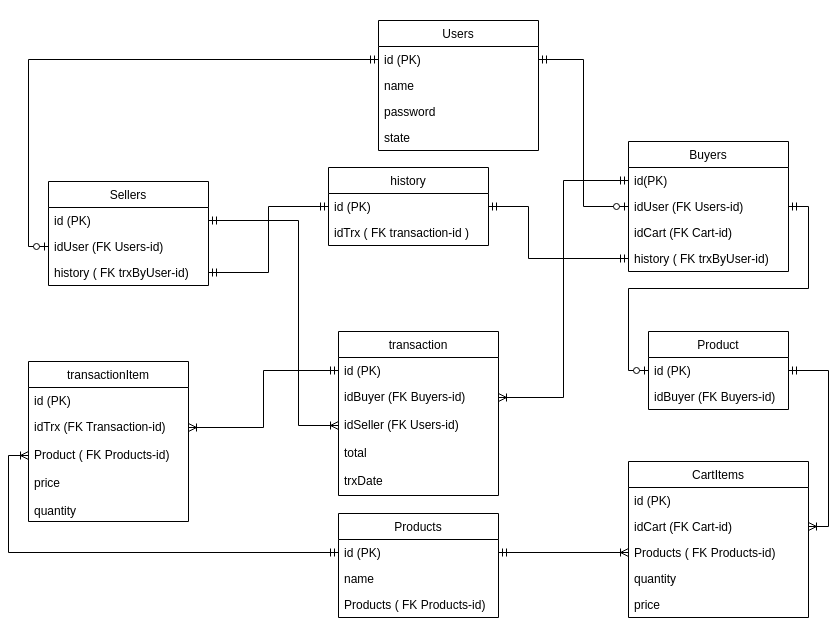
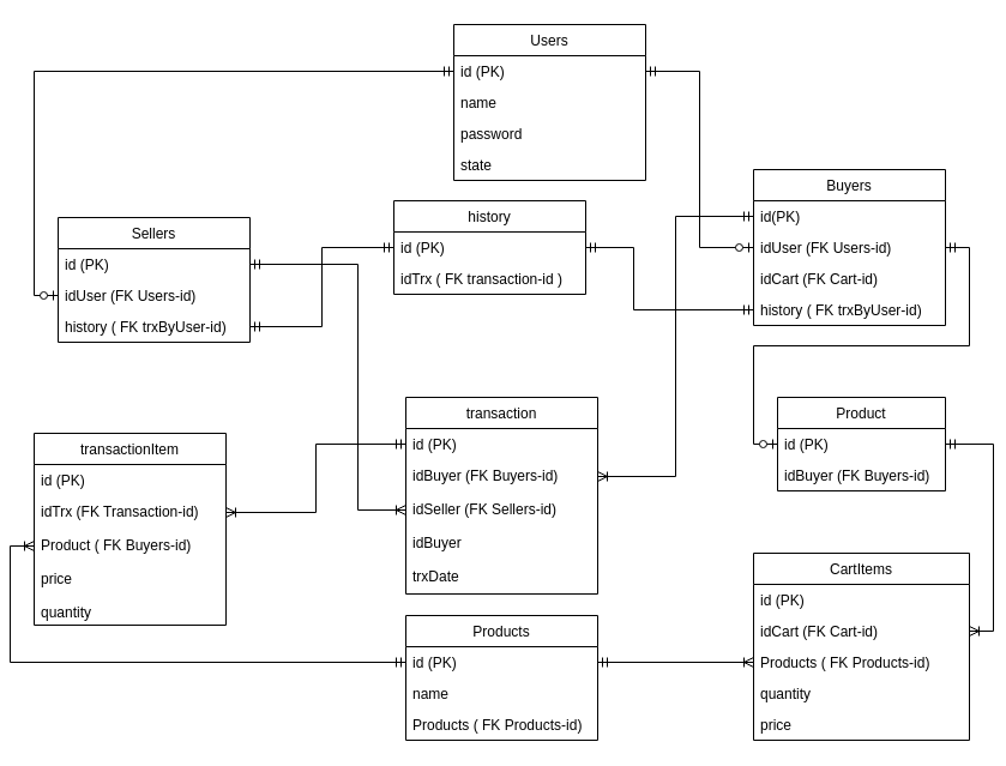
  <mxCell id="0" />
  <mxCell id="1" parent="0" />
  <mxCell id="2" value="Users" style="swimlane;fontStyle=0;childLayout=stackLayout;horizontal=1;startSize=26;fillColor=none;horizontalStack=0;resizeParent=1;resizeParentMax=0;resizeLast=0;collapsible=1;marginBottom=0;" vertex="1" parent="1"><mxGeometry x="370" y="20" width="160" height="130" as="geometry" /></mxCell>
  <mxCell id="3" value="id (PK)" style="text;strokeColor=none;fillColor=none;align=left;verticalAlign=top;spacingLeft=4;spacingRight=4;overflow=hidden;rotatable=0;points=[[0,0.5],[1,0.5]];portConstraint=eastwest;" vertex="1" parent="2"><mxGeometry y="26" width="160" height="26" as="geometry" /></mxCell>
  <mxCell id="4" value="name" style="text;strokeColor=none;fillColor=none;align=left;verticalAlign=top;spacingLeft=4;spacingRight=4;overflow=hidden;rotatable=0;points=[[0,0.5],[1,0.5]];portConstraint=eastwest;" vertex="1" parent="2"><mxGeometry y="52" width="160" height="26" as="geometry" /></mxCell>
  <mxCell id="5" value="password" style="text;strokeColor=none;fillColor=none;align=left;verticalAlign=top;spacingLeft=4;spacingRight=4;overflow=hidden;rotatable=0;points=[[0,0.5],[1,0.5]];portConstraint=eastwest;" vertex="1" parent="2"><mxGeometry y="78" width="160" height="26" as="geometry" /></mxCell>
  <mxCell id="6" value="state" style="text;strokeColor=none;fillColor=none;align=left;verticalAlign=top;spacingLeft=4;spacingRight=4;overflow=hidden;rotatable=0;points=[[0,0.5],[1,0.5]];portConstraint=eastwest;" vertex="1" parent="2"><mxGeometry y="104" width="160" height="26" as="geometry" /></mxCell>
  <mxCell id="7" value="Buyers" style="swimlane;fontStyle=0;childLayout=stackLayout;horizontal=1;startSize=26;fillColor=none;horizontalStack=0;resizeParent=1;resizeParentMax=0;resizeLast=0;collapsible=1;marginBottom=0;" vertex="1" parent="1"><mxGeometry x="620" y="141" width="160" height="130" as="geometry" /></mxCell>
  <mxCell id="8" value="id(PK)" style="text;strokeColor=none;fillColor=none;align=left;verticalAlign=top;spacingLeft=4;spacingRight=4;overflow=hidden;rotatable=0;points=[[0,0.5],[1,0.5]];portConstraint=eastwest;" vertex="1" parent="7"><mxGeometry y="26" width="160" height="26" as="geometry" /></mxCell>
  <mxCell id="9" value="idUser (FK Users-id)" style="text;strokeColor=none;fillColor=none;align=left;verticalAlign=top;spacingLeft=4;spacingRight=4;overflow=hidden;rotatable=0;points=[[0,0.5],[1,0.5]];portConstraint=eastwest;" vertex="1" parent="7"><mxGeometry y="52" width="160" height="26" as="geometry" /></mxCell>
  <mxCell id="10" value="idCart (FK Cart-id)" style="text;strokeColor=none;fillColor=none;align=left;verticalAlign=top;spacingLeft=4;spacingRight=4;overflow=hidden;rotatable=0;points=[[0,0.5],[1,0.5]];portConstraint=eastwest;" vertex="1" parent="7"><mxGeometry y="78" width="160" height="26" as="geometry" /></mxCell>
  <mxCell id="11" value="history ( FK trxByUser-id)" style="text;strokeColor=none;fillColor=none;align=left;verticalAlign=top;spacingLeft=4;spacingRight=4;overflow=hidden;rotatable=0;points=[[0,0.5],[1,0.5]];portConstraint=eastwest;" vertex="1" parent="7"><mxGeometry y="104" width="160" height="26" as="geometry" /></mxCell>
  <mxCell id="12" value="Sellers" style="swimlane;fontStyle=0;childLayout=stackLayout;horizontal=1;startSize=26;fillColor=none;horizontalStack=0;resizeParent=1;resizeParentMax=0;resizeLast=0;collapsible=1;marginBottom=0;" vertex="1" parent="1"><mxGeometry x="40" y="181" width="160" height="104" as="geometry" /></mxCell>
  <mxCell id="13" value="id (PK)" style="text;strokeColor=none;fillColor=none;align=left;verticalAlign=top;spacingLeft=4;spacingRight=4;overflow=hidden;rotatable=0;points=[[0,0.5],[1,0.5]];portConstraint=eastwest;" vertex="1" parent="12"><mxGeometry y="26" width="160" height="26" as="geometry" /></mxCell>
  <mxCell id="14" value="idUser (FK Users-id)" style="text;strokeColor=none;fillColor=none;align=left;verticalAlign=top;spacingLeft=4;spacingRight=4;overflow=hidden;rotatable=0;points=[[0,0.5],[1,0.5]];portConstraint=eastwest;" vertex="1" parent="12"><mxGeometry y="52" width="160" height="26" as="geometry" /></mxCell>
  <mxCell id="15" value="history ( FK trxByUser-id)" style="text;strokeColor=none;fillColor=none;align=left;verticalAlign=top;spacingLeft=4;spacingRight=4;overflow=hidden;rotatable=0;points=[[0,0.5],[1,0.5]];portConstraint=eastwest;" vertex="1" parent="12"><mxGeometry y="78" width="160" height="26" as="geometry" /></mxCell>
  <mxCell id="16" value="transaction" style="swimlane;fontStyle=0;childLayout=stackLayout;horizontal=1;startSize=26;fillColor=none;horizontalStack=0;resizeParent=1;resizeParentMax=0;resizeLast=0;collapsible=1;marginBottom=0;" vertex="1" parent="1"><mxGeometry x="330" y="331" width="160" height="164" as="geometry" /></mxCell>
  <mxCell id="17" value="id (PK)" style="text;strokeColor=none;fillColor=none;align=left;verticalAlign=top;spacingLeft=4;spacingRight=4;overflow=hidden;rotatable=0;points=[[0,0.5],[1,0.5]];portConstraint=eastwest;" vertex="1" parent="16"><mxGeometry y="26" width="160" height="26" as="geometry" /></mxCell>
  <mxCell id="18" value="idBuyer (FK Buyers-id)" style="text;strokeColor=none;fillColor=none;align=left;verticalAlign=top;spacingLeft=4;spacingRight=4;overflow=hidden;rotatable=0;points=[[0,0.5],[1,0.5]];portConstraint=eastwest;" vertex="1" parent="16"><mxGeometry y="52" width="160" height="28" as="geometry" /></mxCell>
- <mxCell id="19" value="idSeller (FK Users-id)" style="text;strokeColor=none;fillColor=none;align=left;verticalAlign=top;spacingLeft=4;spacingRight=4;overflow=hidden;rotatable=0;points=[[0,0.5],[1,0.5]];portConstraint=eastwest;" vertex="1" parent="16"><mxGeometry y="80" width="160" height="28" as="geometry" /></mxCell>
- <mxCell id="20" value="total" style="text;strokeColor=none;fillColor=none;align=left;verticalAlign=top;spacingLeft=4;spacingRight=4;overflow=hidden;rotatable=0;points=[[0,0.5],[1,0.5]];portConstraint=eastwest;" vertex="1" parent="16"><mxGeometry y="108" width="160" height="28" as="geometry" /></mxCell>
+ <mxCell id="19" value="idSeller (FK Sellers-id)" style="text;strokeColor=none;fillColor=none;align=left;verticalAlign=top;spacingLeft=4;spacingRight=4;overflow=hidden;rotatable=0;points=[[0,0.5],[1,0.5]];portConstraint=eastwest;" vertex="1" parent="16"><mxGeometry y="80" width="160" height="28" as="geometry" /></mxCell>
+ <mxCell id="20" value="idBuyer" style="text;strokeColor=none;fillColor=none;align=left;verticalAlign=top;spacingLeft=4;spacingRight=4;overflow=hidden;rotatable=0;points=[[0,0.5],[1,0.5]];portConstraint=eastwest;" vertex="1" parent="16"><mxGeometry y="108" width="160" height="28" as="geometry" /></mxCell>
  <mxCell id="21" value="trxDate" style="text;strokeColor=none;fillColor=none;align=left;verticalAlign=top;spacingLeft=4;spacingRight=4;overflow=hidden;rotatable=0;points=[[0,0.5],[1,0.5]];portConstraint=eastwest;" vertex="1" parent="16"><mxGeometry y="136" width="160" height="28" as="geometry" /></mxCell>
  <mxCell id="22" value="Product" style="swimlane;fontStyle=0;childLayout=stackLayout;horizontal=1;startSize=26;fillColor=none;horizontalStack=0;resizeParent=1;resizeParentMax=0;resizeLast=0;collapsible=1;marginBottom=0;" vertex="1" parent="1"><mxGeometry x="640" y="331" width="140" height="78" as="geometry" /></mxCell>
  <mxCell id="23" value="id (PK)" style="text;strokeColor=none;fillColor=none;align=left;verticalAlign=top;spacingLeft=4;spacingRight=4;overflow=hidden;rotatable=0;points=[[0,0.5],[1,0.5]];portConstraint=eastwest;" vertex="1" parent="22"><mxGeometry y="26" width="140" height="26" as="geometry" /></mxCell>
  <mxCell id="24" value="idBuyer (FK Buyers-id)" style="text;strokeColor=none;fillColor=none;align=left;verticalAlign=top;spacingLeft=4;spacingRight=4;overflow=hidden;rotatable=0;points=[[0,0.5],[1,0.5]];portConstraint=eastwest;" vertex="1" parent="22"><mxGeometry y="52" width="140" height="26" as="geometry" /></mxCell>
  <mxCell id="25" value="CartItems" style="swimlane;fontStyle=0;childLayout=stackLayout;horizontal=1;startSize=26;fillColor=none;horizontalStack=0;resizeParent=1;resizeParentMax=0;resizeLast=0;collapsible=1;marginBottom=0;" vertex="1" parent="1"><mxGeometry x="620" y="461" width="180" height="156" as="geometry"><mxRectangle x="740" y="73" width="80" height="26" as="alternateBounds" /></mxGeometry></mxCell>
  <mxCell id="26" value="id (PK)" style="text;strokeColor=none;fillColor=none;align=left;verticalAlign=top;spacingLeft=4;spacingRight=4;overflow=hidden;rotatable=0;points=[[0,0.5],[1,0.5]];portConstraint=eastwest;" vertex="1" parent="25"><mxGeometry y="26" width="180" height="26" as="geometry" /></mxCell>
  <mxCell id="27" value="idCart (FK Cart-id)" style="text;strokeColor=none;fillColor=none;align=left;verticalAlign=top;spacingLeft=4;spacingRight=4;overflow=hidden;rotatable=0;points=[[0,0.5],[1,0.5]];portConstraint=eastwest;" vertex="1" parent="25"><mxGeometry y="52" width="180" height="26" as="geometry" /></mxCell>
  <mxCell id="28" value="Products ( FK Products-id)" style="text;strokeColor=none;fillColor=none;align=left;verticalAlign=top;spacingLeft=4;spacingRight=4;overflow=hidden;rotatable=0;points=[[0,0.5],[1,0.5]];portConstraint=eastwest;" vertex="1" parent="25"><mxGeometry y="78" width="180" height="26" as="geometry" /></mxCell>
  <mxCell id="29" value="quantity" style="text;strokeColor=none;fillColor=none;align=left;verticalAlign=top;spacingLeft=4;spacingRight=4;overflow=hidden;rotatable=0;points=[[0,0.5],[1,0.5]];portConstraint=eastwest;" vertex="1" parent="25"><mxGeometry y="104" width="180" height="26" as="geometry" /></mxCell>
  <mxCell id="30" value="price" style="text;strokeColor=none;fillColor=none;align=left;verticalAlign=top;spacingLeft=4;spacingRight=4;overflow=hidden;rotatable=0;points=[[0,0.5],[1,0.5]];portConstraint=eastwest;" vertex="1" parent="25"><mxGeometry y="130" width="180" height="26" as="geometry" /></mxCell>
  <mxCell id="31" style="edgeStyle=orthogonalEdgeStyle;rounded=0;orthogonalLoop=1;jettySize=auto;html=1;exitX=1;exitY=0.5;exitDx=0;exitDy=0;entryX=0;entryY=0.5;entryDx=0;entryDy=0;endArrow=ERzeroToOne;endFill=1;startArrow=ERmandOne;startFill=0;" edge="1" parent="1" source="9" target="23"><mxGeometry relative="1" as="geometry" /></mxCell>
  <mxCell id="32" style="edgeStyle=orthogonalEdgeStyle;rounded=0;orthogonalLoop=1;jettySize=auto;html=1;exitX=1;exitY=0.5;exitDx=0;exitDy=0;entryX=1;entryY=0.5;entryDx=0;entryDy=0;startArrow=ERoneToMany;startFill=0;endArrow=ERmandOne;endFill=0;" edge="1" parent="1" source="27" target="23"><mxGeometry relative="1" as="geometry" /></mxCell>
  <mxCell id="33" style="edgeStyle=orthogonalEdgeStyle;rounded=0;orthogonalLoop=1;jettySize=auto;html=1;exitX=0;exitY=0.5;exitDx=0;exitDy=0;entryX=1;entryY=0.5;entryDx=0;entryDy=0;startArrow=ERzeroToOne;startFill=1;endArrow=ERmandOne;endFill=0;" edge="1" parent="1" source="9" target="3"><mxGeometry relative="1" as="geometry" /></mxCell>
  <mxCell id="34" style="edgeStyle=orthogonalEdgeStyle;rounded=0;orthogonalLoop=1;jettySize=auto;html=1;exitX=0;exitY=0.5;exitDx=0;exitDy=0;entryX=0;entryY=0.5;entryDx=0;entryDy=0;startArrow=ERzeroToOne;startFill=1;endArrow=ERmandOne;endFill=0;" edge="1" parent="1" source="14" target="3"><mxGeometry relative="1" as="geometry" /></mxCell>
  <mxCell id="35" value="Products" style="swimlane;fontStyle=0;childLayout=stackLayout;horizontal=1;startSize=26;fillColor=none;horizontalStack=0;resizeParent=1;resizeParentMax=0;resizeLast=0;collapsible=1;marginBottom=0;" vertex="1" parent="1"><mxGeometry x="330" y="513" width="160" height="104" as="geometry" /></mxCell>
  <mxCell id="36" value="id (PK)" style="text;strokeColor=none;fillColor=none;align=left;verticalAlign=top;spacingLeft=4;spacingRight=4;overflow=hidden;rotatable=0;points=[[0,0.5],[1,0.5]];portConstraint=eastwest;" vertex="1" parent="35"><mxGeometry y="26" width="160" height="26" as="geometry" /></mxCell>
  <mxCell id="37" value="name" style="text;strokeColor=none;fillColor=none;align=left;verticalAlign=top;spacingLeft=4;spacingRight=4;overflow=hidden;rotatable=0;points=[[0,0.5],[1,0.5]];portConstraint=eastwest;" vertex="1" parent="35"><mxGeometry y="52" width="160" height="26" as="geometry" /></mxCell>
  <mxCell id="38" value="Products ( FK Products-id)" style="text;strokeColor=none;fillColor=none;align=left;verticalAlign=top;spacingLeft=4;spacingRight=4;overflow=hidden;rotatable=0;points=[[0,0.5],[1,0.5]];portConstraint=eastwest;" vertex="1" parent="35"><mxGeometry y="78" width="160" height="26" as="geometry" /></mxCell>
  <mxCell id="39" value="transactionItem" style="swimlane;fontStyle=0;childLayout=stackLayout;horizontal=1;startSize=26;fillColor=none;horizontalStack=0;resizeParent=1;resizeParentMax=0;resizeLast=0;collapsible=1;marginBottom=0;" vertex="1" parent="1"><mxGeometry x="20" y="361" width="160" height="160" as="geometry" /></mxCell>
  <mxCell id="40" value="id (PK)" style="text;strokeColor=none;fillColor=none;align=left;verticalAlign=top;spacingLeft=4;spacingRight=4;overflow=hidden;rotatable=0;points=[[0,0.5],[1,0.5]];portConstraint=eastwest;" vertex="1" parent="39"><mxGeometry y="26" width="160" height="26" as="geometry" /></mxCell>
  <mxCell id="41" value="idTrx (FK Transaction-id)" style="text;strokeColor=none;fillColor=none;align=left;verticalAlign=top;spacingLeft=4;spacingRight=4;overflow=hidden;rotatable=0;points=[[0,0.5],[1,0.5]];portConstraint=eastwest;" vertex="1" parent="39"><mxGeometry y="52" width="160" height="28" as="geometry" /></mxCell>
- <mxCell id="42" value="Product ( FK Products-id)" style="text;strokeColor=none;fillColor=none;align=left;verticalAlign=top;spacingLeft=4;spacingRight=4;overflow=hidden;rotatable=0;points=[[0,0.5],[1,0.5]];portConstraint=eastwest;" vertex="1" parent="39"><mxGeometry y="80" width="160" height="28" as="geometry" /></mxCell>
+ <mxCell id="42" value="Product ( FK Buyers-id)" style="text;strokeColor=none;fillColor=none;align=left;verticalAlign=top;spacingLeft=4;spacingRight=4;overflow=hidden;rotatable=0;points=[[0,0.5],[1,0.5]];portConstraint=eastwest;" vertex="1" parent="39"><mxGeometry y="80" width="160" height="28" as="geometry" /></mxCell>
  <mxCell id="43" value="price" style="text;strokeColor=none;fillColor=none;align=left;verticalAlign=top;spacingLeft=4;spacingRight=4;overflow=hidden;rotatable=0;points=[[0,0.5],[1,0.5]];portConstraint=eastwest;" vertex="1" parent="39"><mxGeometry y="108" width="160" height="28" as="geometry" /></mxCell>
  <mxCell id="44" value="quantity" style="text;strokeColor=none;fillColor=none;align=left;verticalAlign=top;spacingLeft=4;spacingRight=4;overflow=hidden;rotatable=0;points=[[0,0.5],[1,0.5]];portConstraint=eastwest;" vertex="1" parent="39"><mxGeometry y="136" width="160" height="24" as="geometry" /></mxCell>
  <mxCell id="45" style="edgeStyle=orthogonalEdgeStyle;rounded=0;orthogonalLoop=1;jettySize=auto;html=1;exitX=0;exitY=0.5;exitDx=0;exitDy=0;entryX=1;entryY=0.5;entryDx=0;entryDy=0;startArrow=ERmandOne;startFill=0;endArrow=ERoneToMany;endFill=0;" edge="1" parent="1" source="17" target="41"><mxGeometry relative="1" as="geometry" /></mxCell>
  <mxCell id="46" style="edgeStyle=orthogonalEdgeStyle;rounded=0;orthogonalLoop=1;jettySize=auto;html=1;exitX=0;exitY=0.5;exitDx=0;exitDy=0;entryX=0;entryY=0.5;entryDx=0;entryDy=0;startArrow=ERmandOne;startFill=0;endArrow=ERoneToMany;endFill=0;" edge="1" parent="1" source="36" target="42"><mxGeometry relative="1" as="geometry" /></mxCell>
  <mxCell id="47" style="edgeStyle=orthogonalEdgeStyle;rounded=0;orthogonalLoop=1;jettySize=auto;html=1;exitX=1;exitY=0.5;exitDx=0;exitDy=0;entryX=0;entryY=0.5;entryDx=0;entryDy=0;startArrow=ERmandOne;startFill=0;endArrow=ERoneToMany;endFill=0;" edge="1" parent="1" source="36" target="28"><mxGeometry relative="1" as="geometry" /></mxCell>
  <mxCell id="48" style="edgeStyle=orthogonalEdgeStyle;rounded=0;orthogonalLoop=1;jettySize=auto;html=1;exitX=1;exitY=0.5;exitDx=0;exitDy=0;entryX=0;entryY=0.5;entryDx=0;entryDy=0;startArrow=ERmandOne;startFill=0;endArrow=ERoneToMany;endFill=0;" edge="1" parent="1" source="13" target="19"><mxGeometry relative="1" as="geometry"><Array as="points"><mxPoint x="290" y="220" /><mxPoint x="290" y="425" /></Array></mxGeometry></mxCell>
  <mxCell id="49" style="edgeStyle=orthogonalEdgeStyle;rounded=0;orthogonalLoop=1;jettySize=auto;html=1;exitX=0;exitY=0.5;exitDx=0;exitDy=0;entryX=1;entryY=0.5;entryDx=0;entryDy=0;startArrow=ERmandOne;startFill=0;endArrow=ERoneToMany;endFill=0;" edge="1" parent="1" source="8" target="18"><mxGeometry relative="1" as="geometry" /></mxCell>
  <mxCell id="50" value="history" style="swimlane;fontStyle=0;childLayout=stackLayout;horizontal=1;startSize=26;fillColor=none;horizontalStack=0;resizeParent=1;resizeParentMax=0;resizeLast=0;collapsible=1;marginBottom=0;" vertex="1" parent="1"><mxGeometry x="320" y="167" width="160" height="78" as="geometry" /></mxCell>
  <mxCell id="51" value="id (PK)" style="text;strokeColor=none;fillColor=none;align=left;verticalAlign=top;spacingLeft=4;spacingRight=4;overflow=hidden;rotatable=0;points=[[0,0.5],[1,0.5]];portConstraint=eastwest;" vertex="1" parent="50"><mxGeometry y="26" width="160" height="26" as="geometry" /></mxCell>
  <mxCell id="52" value="idTrx ( FK transaction-id )" style="text;strokeColor=none;fillColor=none;align=left;verticalAlign=top;spacingLeft=4;spacingRight=4;overflow=hidden;rotatable=0;points=[[0,0.5],[1,0.5]];portConstraint=eastwest;" vertex="1" parent="50"><mxGeometry y="52" width="160" height="26" as="geometry" /></mxCell>
  <mxCell id="53" style="edgeStyle=orthogonalEdgeStyle;rounded=0;orthogonalLoop=1;jettySize=auto;html=1;exitX=1;exitY=0.5;exitDx=0;exitDy=0;entryX=0;entryY=0.5;entryDx=0;entryDy=0;startArrow=ERmandOne;startFill=0;endArrow=ERmandOne;endFill=0;" edge="1" parent="1" source="15" target="51"><mxGeometry relative="1" as="geometry" /></mxCell>
  <mxCell id="54" style="edgeStyle=orthogonalEdgeStyle;rounded=0;orthogonalLoop=1;jettySize=auto;html=1;exitX=0;exitY=0.5;exitDx=0;exitDy=0;entryX=1;entryY=0.5;entryDx=0;entryDy=0;startArrow=ERmandOne;startFill=0;endArrow=ERmandOne;endFill=0;" edge="1" parent="1" source="11" target="51"><mxGeometry relative="1" as="geometry"><Array as="points"><mxPoint x="520" y="258" /><mxPoint x="520" y="206" /></Array></mxGeometry></mxCell>
